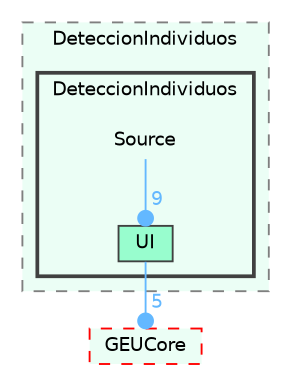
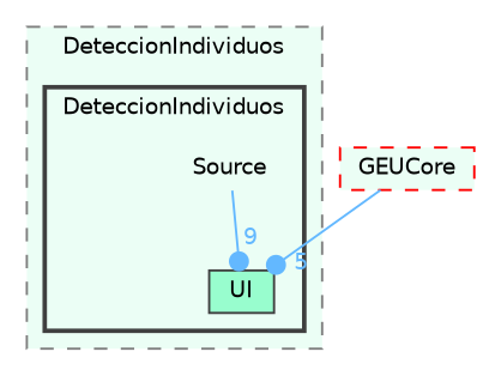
  digraph {
    compound=true
    node [fontname=Helvetica fontsize=10 shape=box]
    edge [arrowhead=dot color=steelblue1 fontcolor=steelblue1 fontname=Helvetica fontsize=10 labeldistance=1.5 labelfontname=Helvetica labelfontsize=10]
    n1 [height=0.2 label=Source shape=plaintext width=0.4]
    n2 [color=grey25 fillcolor="#98fdce" height=0.2 label=UI style=filled width=0.4]
    n3 [color=red fillcolor="#ebfef5" height=0.2 label=GEUCore style="filled,dashed" width=0.4]
    subgraph cluster_1 {
      bgcolor="#ebfef5"
      fontname=Helvetica
      fontsize=10
      label=DeteccionIndividuos
      pencolor=grey50
      style="filled,dashed"
      subgraph cluster_2 {
        bgcolor="#ebfef5"
        fontname=Helvetica
        fontsize=10
        label=DeteccionIndividuos
        pencolor=grey25
        style="filled,bold"
        n1
        n2
      }
    }
    n1 -> n2 [headlabel=9]
-   n2 -> n3 [headlabel=5]
+   n3 -> n2 [headlabel=5]
  }
